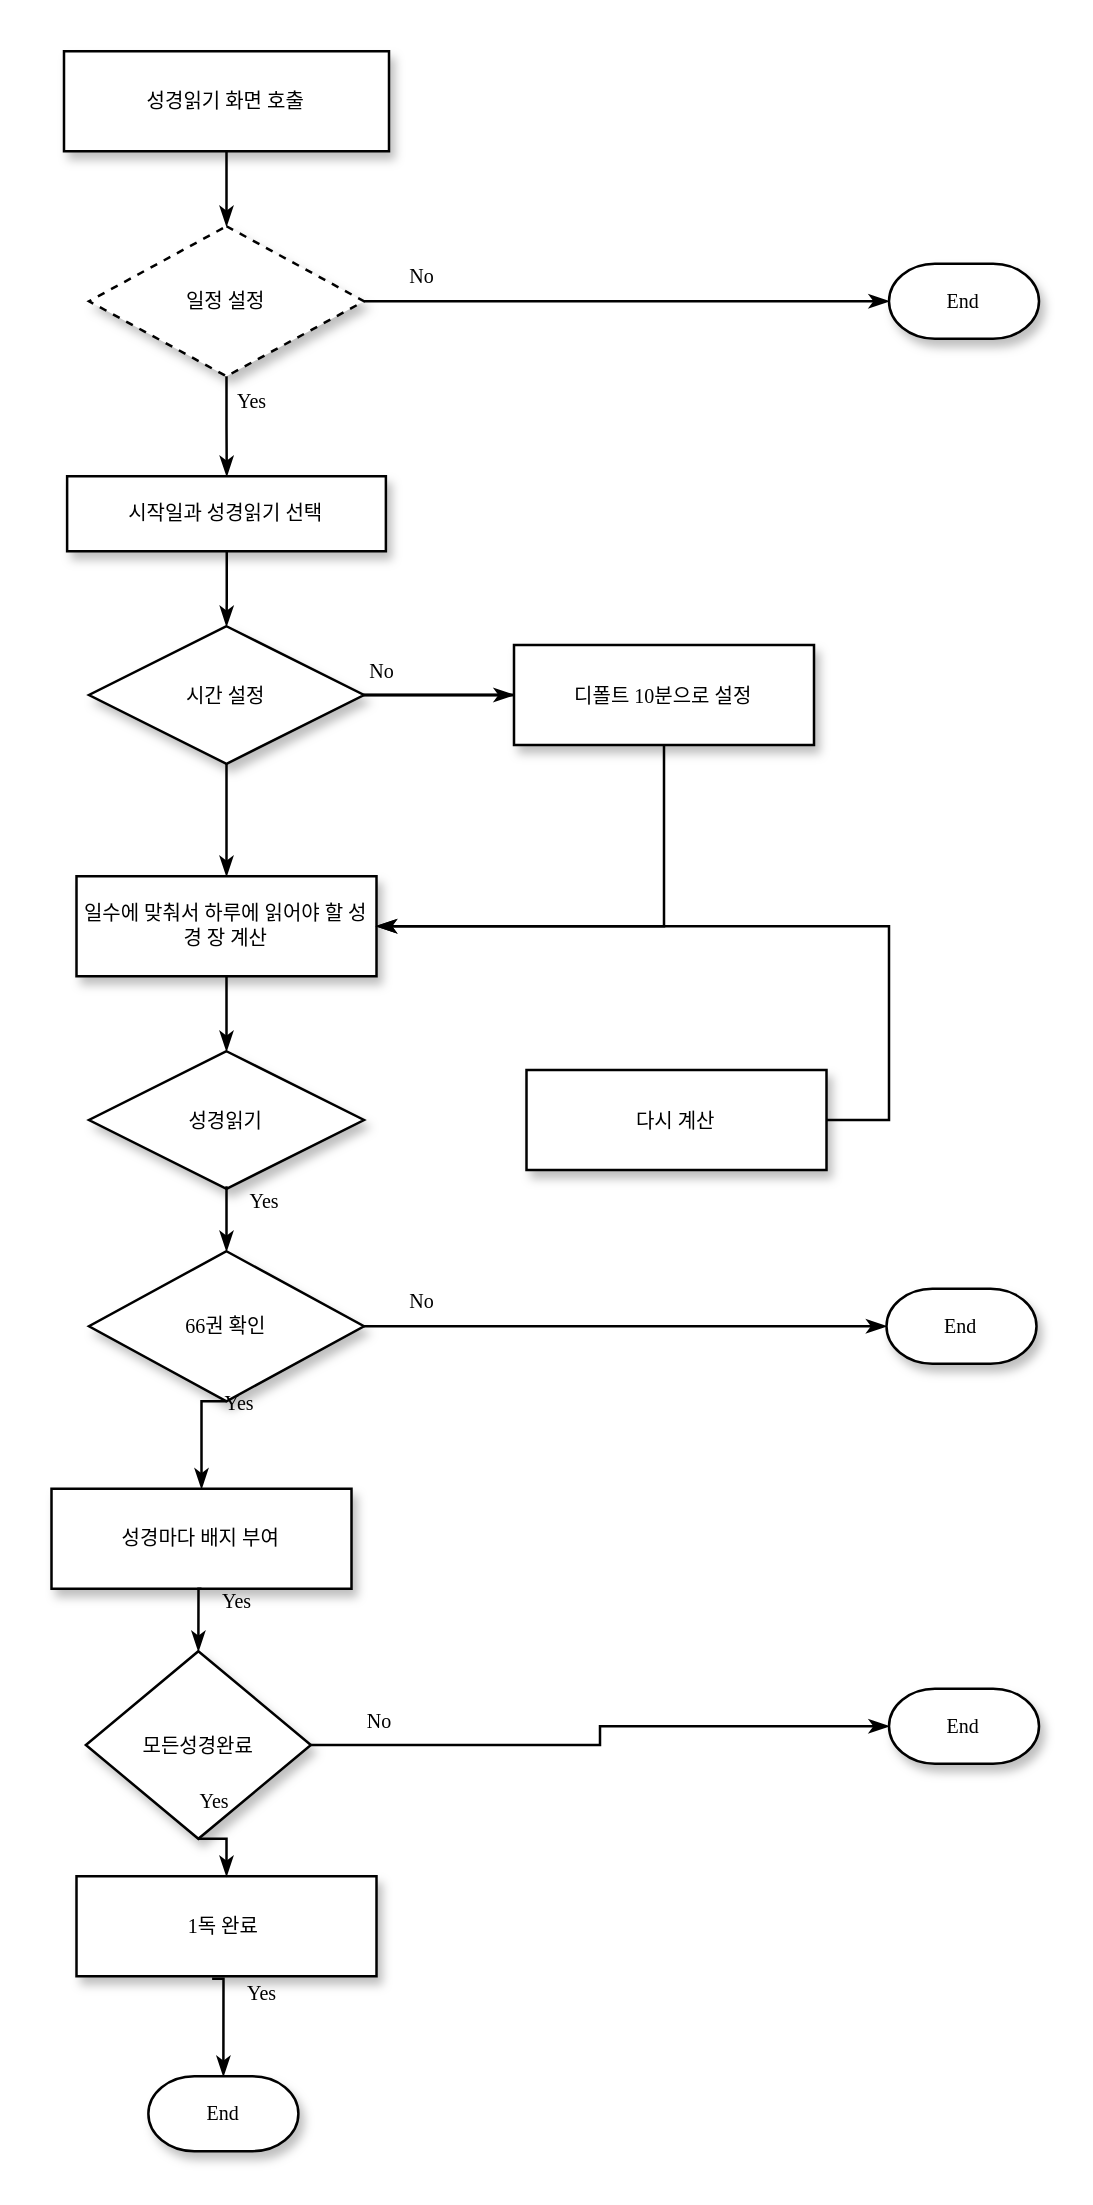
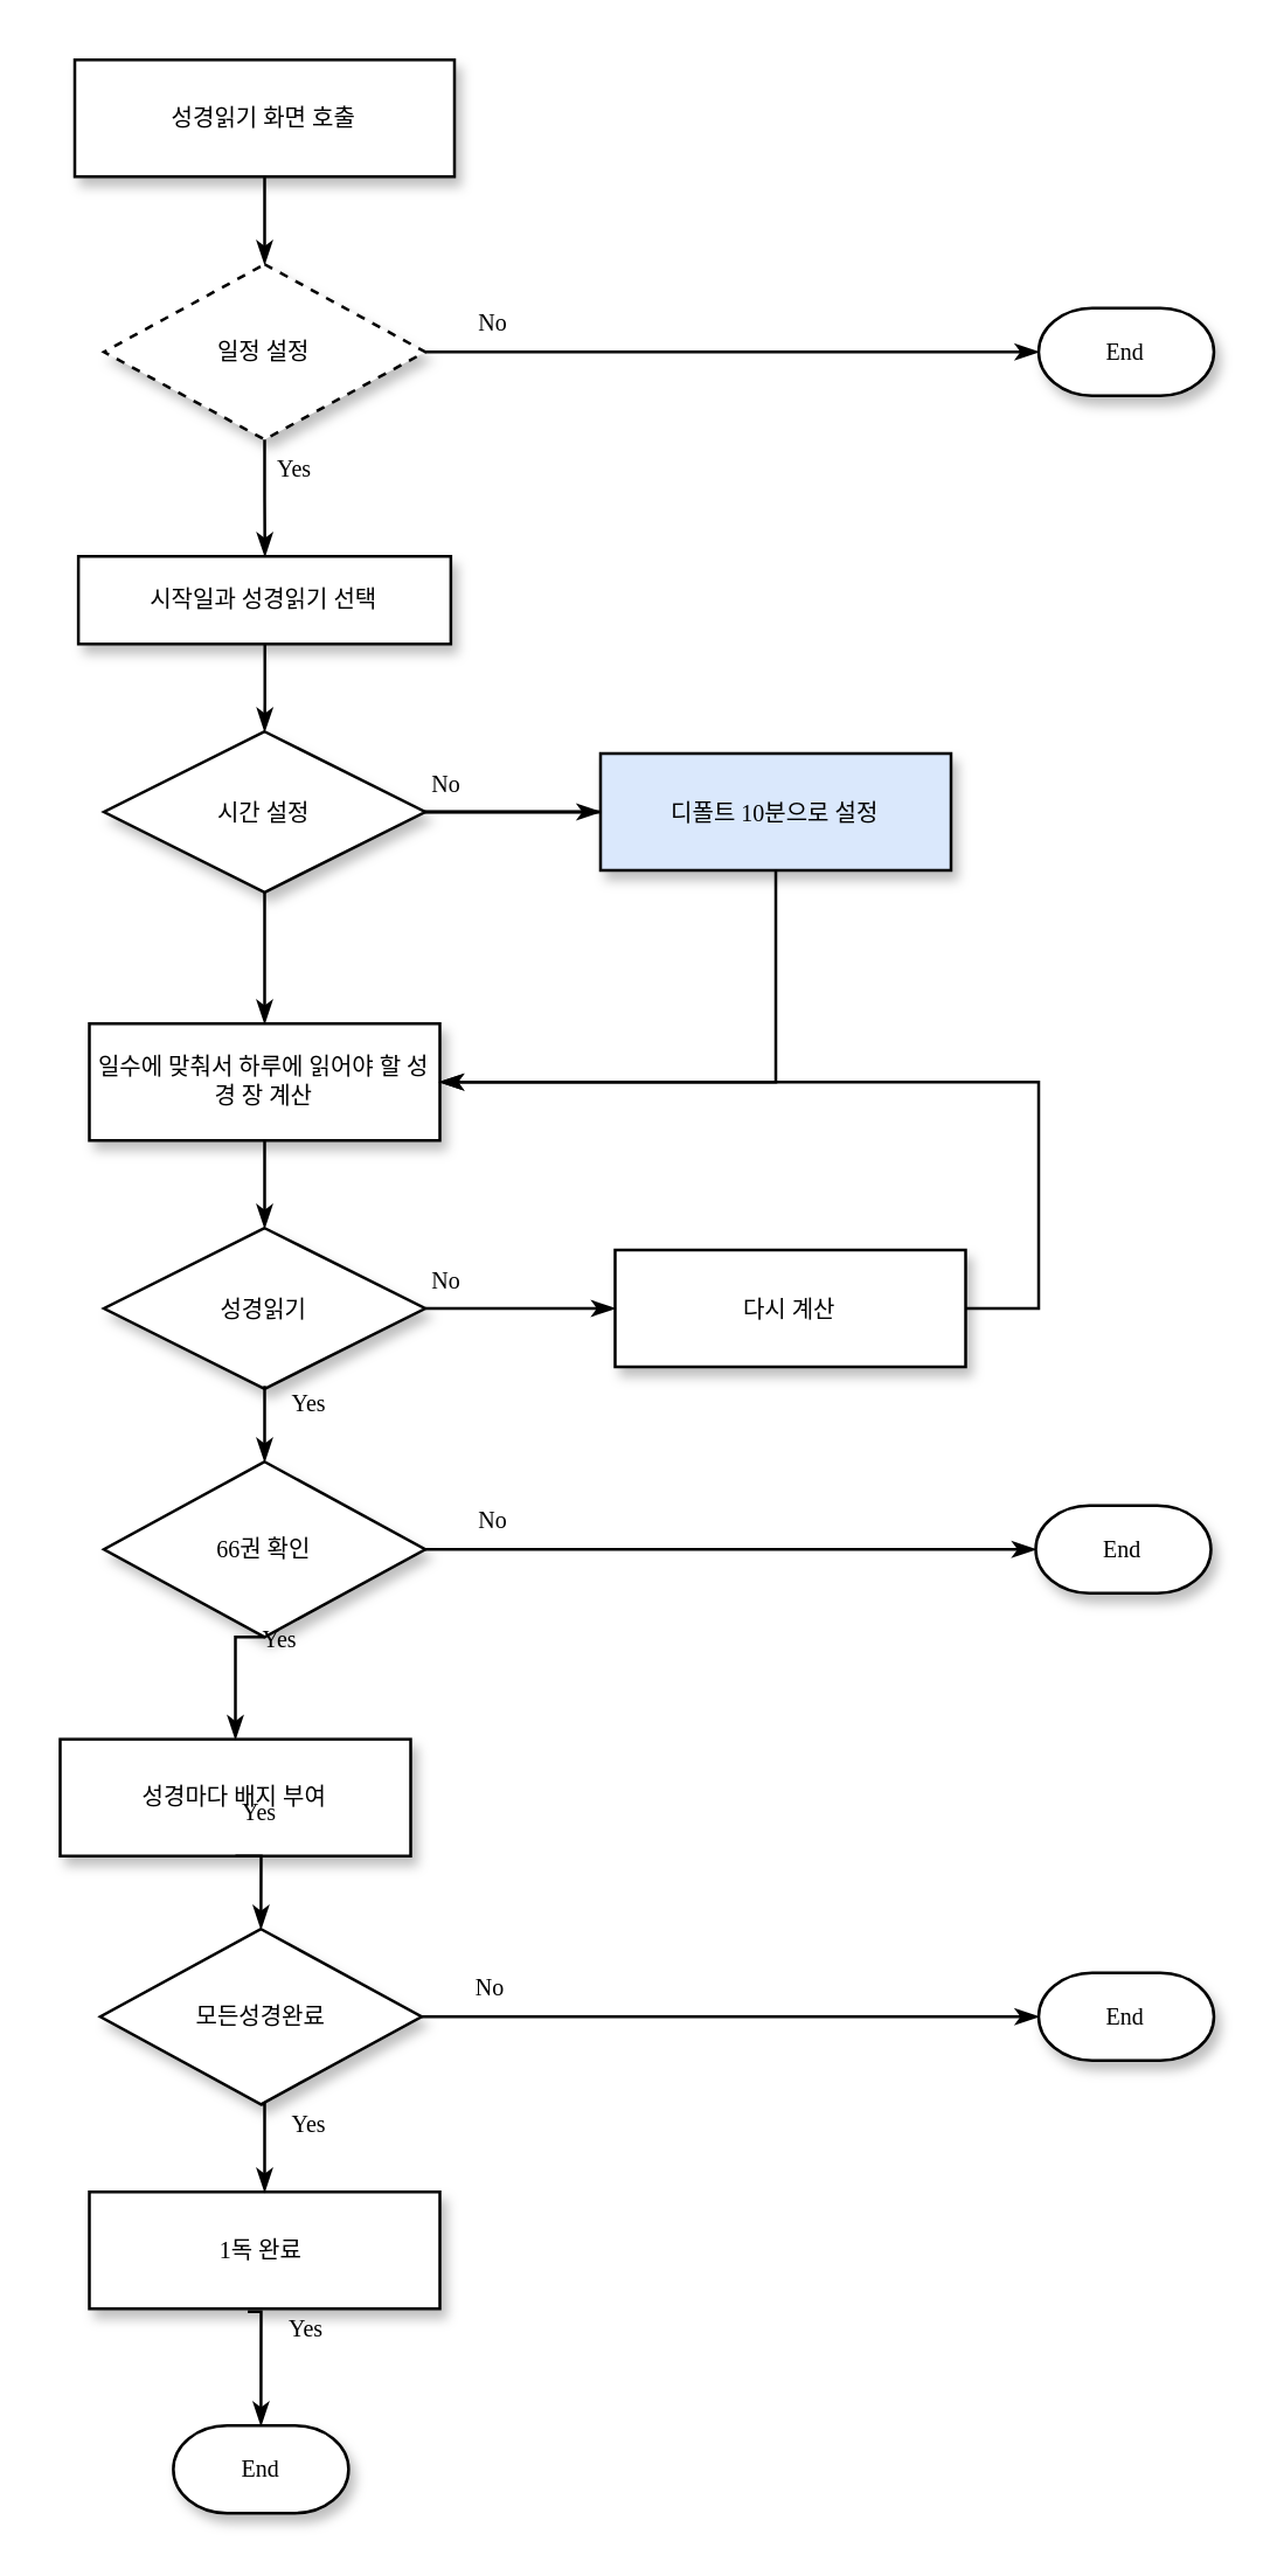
  <mxCell id="0" />
  <mxCell id="1" parent="0" />
  <mxCell id="2" style="edgeStyle=orthogonalEdgeStyle;rounded=0;html=1;labelBackgroundColor=none;startSize=5;endArrow=classicThin;endFill=1;endSize=5;jettySize=auto;orthogonalLoop=1;strokeWidth=1;fontFamily=Verdana;fontSize=8" parent="1" source="3" target="6" edge="1"><mxGeometry relative="1" as="geometry" /></mxCell>
  <mxCell id="3" value="성경읽기 화면 호출" style="rounded=0;whiteSpace=wrap;html=1;shadow=1;labelBackgroundColor=none;strokeWidth=1;fontFamily=Verdana;fontSize=8;align=center;" parent="1" vertex="1"><mxGeometry x="25" y="20" width="130" height="40" as="geometry" /></mxCell>
  <mxCell id="4" value="No" style="edgeStyle=orthogonalEdgeStyle;rounded=0;html=1;labelBackgroundColor=none;startSize=5;endArrow=classicThin;endFill=1;endSize=5;jettySize=auto;orthogonalLoop=1;strokeWidth=1;fontFamily=Verdana;fontSize=8;entryX=0;entryY=0.5;entryDx=0;entryDy=0;entryPerimeter=0;" parent="1" source="6" target="12" edge="1"><mxGeometry x="-0.778" y="10" relative="1" as="geometry"><mxPoint as="offset" /><mxPoint x="255" y="165" as="targetPoint" /></mxGeometry></mxCell>
  <mxCell id="5" value="Yes" style="edgeStyle=orthogonalEdgeStyle;rounded=0;html=1;labelBackgroundColor=none;startSize=5;endArrow=classicThin;endFill=1;endSize=5;jettySize=auto;orthogonalLoop=1;strokeWidth=1;fontFamily=Verdana;fontSize=8" parent="1" source="6" target="8" edge="1"><mxGeometry x="-0.5" y="10" relative="1" as="geometry"><mxPoint as="offset" /></mxGeometry></mxCell>
  <mxCell id="6" value="일정 설정" style="rhombus;whiteSpace=wrap;html=1;rounded=0;shadow=1;labelBackgroundColor=none;strokeWidth=1;fontFamily=Verdana;fontSize=8;align=center;dashed=1;" parent="1" vertex="1"><mxGeometry x="35" y="90" width="110" height="60" as="geometry" /></mxCell>
  <mxCell id="7" style="edgeStyle=orthogonalEdgeStyle;rounded=0;html=1;labelBackgroundColor=none;startSize=5;endArrow=classicThin;endFill=1;endSize=5;jettySize=auto;orthogonalLoop=1;strokeWidth=1;fontFamily=Verdana;fontSize=8;entryX=0.5;entryY=0;entryDx=0;entryDy=0;" parent="1" source="8" target="13" edge="1"><mxGeometry relative="1" as="geometry"><mxPoint x="85" y="470" as="targetPoint" /></mxGeometry></mxCell>
  <mxCell id="8" value="시작일과 성경읽기 선택" style="whiteSpace=wrap;html=1;rounded=0;shadow=1;labelBackgroundColor=none;strokeWidth=1;fontFamily=Verdana;fontSize=8;align=center;" parent="1" vertex="1"><mxGeometry x="26.25" y="190" width="127.5" height="30" as="geometry" /></mxCell>
  <mxCell id="9" value="" style="edgeStyle=orthogonalEdgeStyle;rounded=0;orthogonalLoop=1;jettySize=auto;html=1;" edge="1" parent="1" source="11"><mxGeometry relative="1" as="geometry"><mxPoint x="125" y="277.5" as="targetPoint" /></mxGeometry></mxCell>
  <mxCell id="10" value="" style="edgeStyle=orthogonalEdgeStyle;rounded=0;orthogonalLoop=1;jettySize=auto;html=1;" edge="1" parent="1" source="11"><mxGeometry relative="1" as="geometry"><mxPoint x="125" y="277.5" as="targetPoint" /></mxGeometry></mxCell>
- <mxCell id="11" value="디폴트 10분으로 설정" style="whiteSpace=wrap;html=1;rounded=0;shadow=1;labelBackgroundColor=none;strokeWidth=1;fontFamily=Verdana;fontSize=8;align=center;" parent="1" vertex="1"><mxGeometry x="205" y="257.5" width="120" height="40" as="geometry" /></mxCell>
+ <mxCell id="11" value="디폴트 10분으로 설정" style="whiteSpace=wrap;html=1;rounded=0;shadow=1;labelBackgroundColor=none;strokeWidth=1;fontFamily=Verdana;fontSize=8;align=center;fillColor=#dae8fc;" parent="1" vertex="1"><mxGeometry x="205" y="257.5" width="120" height="40" as="geometry" /></mxCell>
  <mxCell id="12" value="End" style="strokeWidth=1;html=1;shape=mxgraph.flowchart.terminator;whiteSpace=wrap;rounded=0;shadow=1;labelBackgroundColor=none;fontFamily=Verdana;fontSize=8;align=center;" vertex="1" parent="1"><mxGeometry x="355" y="105" width="60" height="30" as="geometry" /></mxCell>
  <mxCell id="13" value="시간 설정" style="rhombus;whiteSpace=wrap;html=1;rounded=0;shadow=1;labelBackgroundColor=none;strokeWidth=1;fontFamily=Verdana;fontSize=8;align=center;" vertex="1" parent="1"><mxGeometry x="35" y="250" width="110" height="55" as="geometry" /></mxCell>
  <mxCell id="14" value="No" style="edgeStyle=orthogonalEdgeStyle;rounded=0;html=1;labelBackgroundColor=none;startSize=5;endArrow=classicThin;endFill=1;endSize=5;jettySize=auto;orthogonalLoop=1;strokeWidth=1;fontFamily=Verdana;fontSize=8;exitX=1;exitY=0.5;exitDx=0;exitDy=0;entryX=0;entryY=0.5;entryDx=0;entryDy=0;" edge="1" parent="1" source="13" target="11"><mxGeometry x="-0.778" y="10" relative="1" as="geometry"><mxPoint as="offset" /><mxPoint x="165" y="439.5" as="sourcePoint" /><mxPoint x="255" y="439.5" as="targetPoint" /></mxGeometry></mxCell>
  <mxCell id="15" style="edgeStyle=orthogonalEdgeStyle;rounded=0;html=1;labelBackgroundColor=none;startSize=5;endArrow=classicThin;endFill=1;endSize=5;jettySize=auto;orthogonalLoop=1;strokeWidth=1;fontFamily=Verdana;fontSize=8;exitX=0.5;exitY=1;exitDx=0;exitDy=0;entryX=0.5;entryY=0;entryDx=0;entryDy=0;" edge="1" parent="1" source="13" target="16"><mxGeometry relative="1" as="geometry"><mxPoint x="89.5" y="320" as="sourcePoint" /><mxPoint x="90" y="340" as="targetPoint" /></mxGeometry></mxCell>
  <mxCell id="16" value="일수에 맞춰서 하루에 읽어야 할 성경 장 계산" style="whiteSpace=wrap;html=1;rounded=0;shadow=1;labelBackgroundColor=none;strokeWidth=1;fontFamily=Verdana;fontSize=8;align=center;" vertex="1" parent="1"><mxGeometry x="30" y="350" width="120" height="40" as="geometry" /></mxCell>
  <mxCell id="17" value="성경읽기" style="rhombus;whiteSpace=wrap;html=1;rounded=0;shadow=1;labelBackgroundColor=none;strokeWidth=1;fontFamily=Verdana;fontSize=8;align=center;" vertex="1" parent="1"><mxGeometry x="35" y="420" width="110" height="55" as="geometry" /></mxCell>
  <mxCell id="18" style="edgeStyle=orthogonalEdgeStyle;rounded=0;html=1;labelBackgroundColor=none;startSize=5;endArrow=classicThin;endFill=1;endSize=5;jettySize=auto;orthogonalLoop=1;strokeWidth=1;fontFamily=Verdana;fontSize=8;exitX=0.5;exitY=1;exitDx=0;exitDy=0;" edge="1" parent="1" source="16" target="17"><mxGeometry relative="1" as="geometry"><mxPoint x="235" y="395" as="sourcePoint" /><mxPoint x="235" y="440" as="targetPoint" /></mxGeometry></mxCell>
  <mxCell id="19" value="다시 계산" style="whiteSpace=wrap;html=1;rounded=0;shadow=1;labelBackgroundColor=none;strokeWidth=1;fontFamily=Verdana;fontSize=8;align=center;" vertex="1" parent="1"><mxGeometry x="210" y="427.5" width="120" height="40" as="geometry" /></mxCell>
+ <mxCell id="20" value="No" style="edgeStyle=orthogonalEdgeStyle;rounded=0;html=1;labelBackgroundColor=none;startSize=5;endArrow=classicThin;endFill=1;endSize=5;jettySize=auto;orthogonalLoop=1;strokeWidth=1;fontFamily=Verdana;fontSize=8;exitX=1;exitY=0.5;exitDx=0;exitDy=0;entryX=0;entryY=0.5;entryDx=0;entryDy=0;" edge="1" parent="1" target="19" source="17"><mxGeometry x="-0.778" y="10" relative="1" as="geometry"><mxPoint as="offset" /><mxPoint x="150" y="448" as="sourcePoint" /><mxPoint x="260" y="609.5" as="targetPoint" /></mxGeometry></mxCell>
  <mxCell id="21" style="edgeStyle=orthogonalEdgeStyle;rounded=0;html=1;labelBackgroundColor=none;startSize=5;endArrow=classicThin;endFill=1;endSize=5;jettySize=auto;orthogonalLoop=1;strokeWidth=1;fontFamily=Verdana;fontSize=8;exitX=0.5;exitY=1;exitDx=0;exitDy=0;entryX=1;entryY=0.5;entryDx=0;entryDy=0;" edge="1" parent="1" source="11" target="16"><mxGeometry relative="1" as="geometry"><Array as="points"><mxPoint x="265" y="370" /></Array><mxPoint x="635" y="172.5" as="sourcePoint" /><mxPoint x="605" y="340" as="targetPoint" /></mxGeometry></mxCell>
  <mxCell id="22" style="edgeStyle=orthogonalEdgeStyle;rounded=0;html=1;labelBackgroundColor=none;startSize=5;endArrow=classicThin;endFill=1;endSize=5;jettySize=auto;orthogonalLoop=1;strokeWidth=1;fontFamily=Verdana;fontSize=8;exitX=1;exitY=0.5;exitDx=0;exitDy=0;entryX=1;entryY=0.5;entryDx=0;entryDy=0;" edge="1" parent="1" source="19" target="16"><mxGeometry relative="1" as="geometry"><Array as="points"><mxPoint x="355" y="448" /><mxPoint x="355" y="370" /></Array><mxPoint x="510" y="411.5" as="sourcePoint" /><mxPoint x="395" y="483.5" as="targetPoint" /></mxGeometry></mxCell>
  <mxCell id="23" value="Yes" style="edgeStyle=orthogonalEdgeStyle;rounded=0;html=1;labelBackgroundColor=none;startSize=5;endArrow=classicThin;endFill=1;endSize=5;jettySize=auto;orthogonalLoop=1;strokeWidth=1;fontFamily=Verdana;fontSize=8;exitX=0.5;exitY=1;exitDx=0;exitDy=0;entryX=0.5;entryY=0;entryDx=0;entryDy=0;" edge="1" parent="1" target="24"><mxGeometry x="-0.508" y="15" relative="1" as="geometry"><mxPoint as="offset" /><mxPoint x="90" y="474" as="sourcePoint" /><mxPoint x="90" y="530" as="targetPoint" /></mxGeometry></mxCell>
  <mxCell id="24" value="66권 확인" style="rhombus;whiteSpace=wrap;html=1;rounded=0;shadow=1;labelBackgroundColor=none;strokeWidth=1;fontFamily=Verdana;fontSize=8;align=center;" vertex="1" parent="1"><mxGeometry x="35" y="500" width="110" height="60" as="geometry" /></mxCell>
  <mxCell id="25" value="No" style="edgeStyle=orthogonalEdgeStyle;rounded=0;html=1;labelBackgroundColor=none;startSize=5;endArrow=classicThin;endFill=1;endSize=5;jettySize=auto;orthogonalLoop=1;strokeWidth=1;fontFamily=Verdana;fontSize=8;exitX=1;exitY=0.5;exitDx=0;exitDy=0;entryX=0;entryY=0.5;entryDx=0;entryDy=0;entryPerimeter=0;" edge="1" parent="1" source="24" target="26"><mxGeometry x="-0.778" y="10" relative="1" as="geometry"><mxPoint as="offset" /><mxPoint x="145" y="559.5" as="sourcePoint" /><mxPoint x="210" y="559.5" as="targetPoint" /></mxGeometry></mxCell>
  <mxCell id="26" value="End" style="strokeWidth=1;html=1;shape=mxgraph.flowchart.terminator;whiteSpace=wrap;rounded=0;shadow=1;labelBackgroundColor=none;fontFamily=Verdana;fontSize=8;align=center;" vertex="1" parent="1"><mxGeometry x="354" y="515" width="60" height="30" as="geometry" /></mxCell>
  <mxCell id="27" value="Yes" style="edgeStyle=orthogonalEdgeStyle;rounded=0;html=1;labelBackgroundColor=none;startSize=5;endArrow=classicThin;endFill=1;endSize=5;jettySize=auto;orthogonalLoop=1;strokeWidth=1;fontFamily=Verdana;fontSize=8;exitX=0.5;exitY=1;exitDx=0;exitDy=0;entryX=0.5;entryY=0;entryDx=0;entryDy=0;" edge="1" parent="1" source="24" target="28"><mxGeometry x="-0.508" y="15" relative="1" as="geometry"><mxPoint as="offset" /><mxPoint x="100" y="600" as="sourcePoint" /><mxPoint x="100" y="656" as="targetPoint" /></mxGeometry></mxCell>
  <mxCell id="28" value="성경마다 배지 부여" style="whiteSpace=wrap;html=1;rounded=0;shadow=1;labelBackgroundColor=none;strokeWidth=1;fontFamily=Verdana;fontSize=8;align=center;" vertex="1" parent="1"><mxGeometry x="20" y="595" width="120" height="40" as="geometry" /></mxCell>
- <mxCell id="29" value="모든성경완료" style="rhombus;whiteSpace=wrap;html=1;rounded=0;shadow=1;labelBackgroundColor=none;strokeWidth=1;fontFamily=Verdana;fontSize=8;align=center;" vertex="1" parent="1"><mxGeometry x="33.75" y="660" width="90" height="75" as="geometry" /></mxCell>
+ <mxCell id="29" value="모든성경완료" style="rhombus;whiteSpace=wrap;html=1;rounded=0;shadow=1;labelBackgroundColor=none;strokeWidth=1;fontFamily=Verdana;fontSize=8;align=center;" vertex="1" parent="1"><mxGeometry x="33.75" y="660" width="110" height="60" as="geometry" /></mxCell>
  <mxCell id="30" value="Yes" style="edgeStyle=orthogonalEdgeStyle;rounded=0;html=1;labelBackgroundColor=none;startSize=5;endArrow=classicThin;endFill=1;endSize=5;jettySize=auto;orthogonalLoop=1;strokeWidth=1;fontFamily=Verdana;fontSize=8;exitX=0.5;exitY=1;exitDx=0;exitDy=0;entryX=0.5;entryY=0;entryDx=0;entryDy=0;" edge="1" parent="1" source="28" target="29"><mxGeometry x="-0.508" y="15" relative="1" as="geometry"><mxPoint as="offset" /><mxPoint x="264.5" y="690" as="sourcePoint" /><mxPoint x="264.5" y="730" as="targetPoint" /></mxGeometry></mxCell>
  <mxCell id="31" value="No" style="edgeStyle=orthogonalEdgeStyle;rounded=0;html=1;labelBackgroundColor=none;startSize=5;endArrow=classicThin;endFill=1;endSize=5;jettySize=auto;orthogonalLoop=1;strokeWidth=1;fontFamily=Verdana;fontSize=8;exitX=1;exitY=0.5;exitDx=0;exitDy=0;entryX=0;entryY=0.5;entryDx=0;entryDy=0;entryPerimeter=0;" edge="1" parent="1" target="32" source="29"><mxGeometry x="-0.778" y="10" relative="1" as="geometry"><mxPoint as="offset" /><mxPoint x="144" y="742" as="sourcePoint" /><mxPoint x="209" y="741.5" as="targetPoint" /></mxGeometry></mxCell>
  <mxCell id="32" value="End" style="strokeWidth=1;html=1;shape=mxgraph.flowchart.terminator;whiteSpace=wrap;rounded=0;shadow=1;labelBackgroundColor=none;fontFamily=Verdana;fontSize=8;align=center;" vertex="1" parent="1"><mxGeometry x="355" y="675" width="60" height="30" as="geometry" /></mxCell>
  <mxCell id="33" value="1독 완료&amp;nbsp;" style="whiteSpace=wrap;html=1;rounded=0;shadow=1;labelBackgroundColor=none;strokeWidth=1;fontFamily=Verdana;fontSize=8;align=center;" vertex="1" parent="1"><mxGeometry x="30" y="750" width="120" height="40" as="geometry" /></mxCell>
  <mxCell id="34" value="Yes" style="edgeStyle=orthogonalEdgeStyle;rounded=0;html=1;labelBackgroundColor=none;startSize=5;endArrow=classicThin;endFill=1;endSize=5;jettySize=auto;orthogonalLoop=1;strokeWidth=1;fontFamily=Verdana;fontSize=8;exitX=0.5;exitY=1;exitDx=0;exitDy=0;entryX=0.5;entryY=0;entryDx=0;entryDy=0;" edge="1" parent="1" source="29" target="33"><mxGeometry x="-0.508" y="15" relative="1" as="geometry"><mxPoint as="offset" /><mxPoint x="225" y="780" as="sourcePoint" /><mxPoint x="225" y="822" as="targetPoint" /></mxGeometry></mxCell>
  <mxCell id="35" value="Yes" style="edgeStyle=orthogonalEdgeStyle;rounded=0;html=1;labelBackgroundColor=none;startSize=5;endArrow=classicThin;endFill=1;endSize=5;jettySize=auto;orthogonalLoop=1;strokeWidth=1;fontFamily=Verdana;fontSize=8;exitX=0.452;exitY=1.025;exitDx=0;exitDy=0;exitPerimeter=0;entryX=0.5;entryY=0;entryDx=0;entryDy=0;entryPerimeter=0;" edge="1" parent="1" source="33" target="36"><mxGeometry x="-0.508" y="15" relative="1" as="geometry"><mxPoint as="offset" /><mxPoint x="100" y="600" as="sourcePoint" /><mxPoint x="88" y="870" as="targetPoint" /></mxGeometry></mxCell>
  <mxCell id="36" value="End" style="strokeWidth=1;html=1;shape=mxgraph.flowchart.terminator;whiteSpace=wrap;rounded=0;shadow=1;labelBackgroundColor=none;fontFamily=Verdana;fontSize=8;align=center;" vertex="1" parent="1"><mxGeometry x="58.75" y="830" width="60" height="30" as="geometry" /></mxCell>
